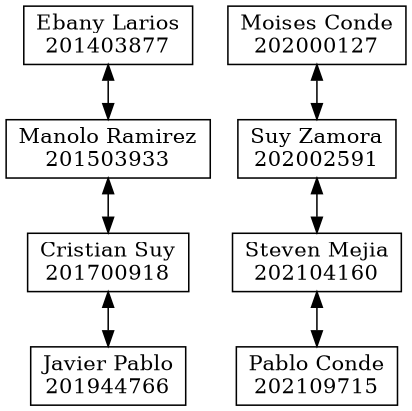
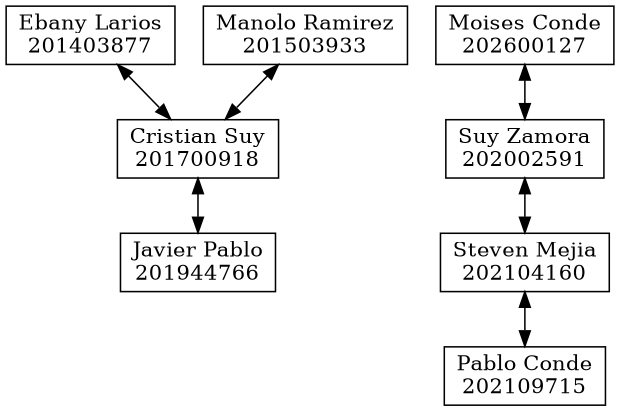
  digraph {
    rankdir=TB
    node [shape=box]
    edge [dir=both]
    n1 [label="Ebany Larios\n201403877"]
    n2 [label="Manolo Ramirez\n201503933"]
    n3 [label="Cristian Suy\n201700918"]
    n4 [label="Javier Pablo\n201944766"]
-   n5 [label="Moises Conde\n202000127"]
+   n5 [label="Moises Conde\n202600127"]
    n6 [label="Suy Zamora\n202002591"]
    n7 [label="Steven Mejia\n202104160"]
    n8 [label="Pablo Conde\n202109715"]
-   n1 -> n2
+   n1 -> n3
    n2 -> n3
    n3 -> n4
    n5 -> n6
    n6 -> n7
    n7 -> n8
  }
